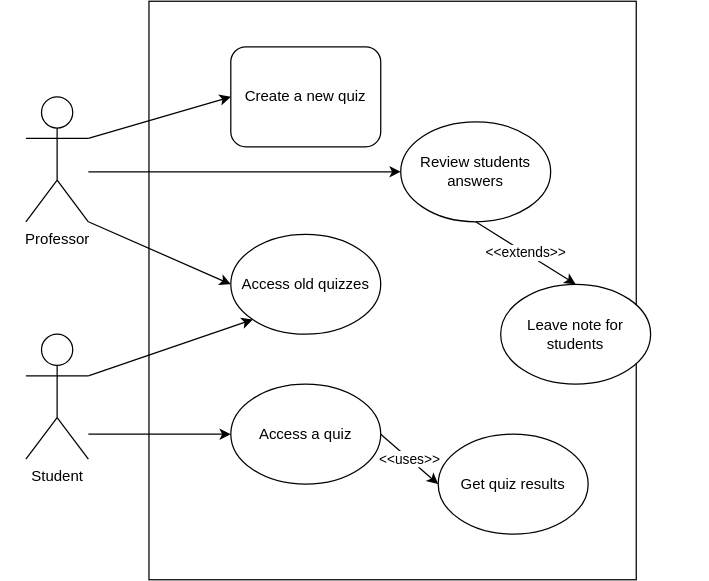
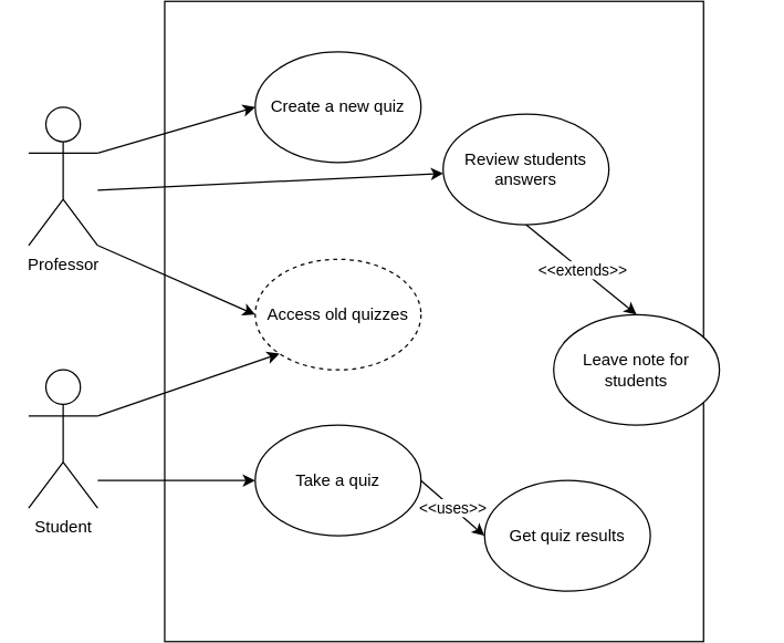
  <mxCell id="0" />
  <mxCell id="1" parent="0" />
  <mxCell id="2" value="" style="rounded=0;whiteSpace=wrap;html=1;rotation=90;" vertex="1" parent="1"><mxGeometry x="82" y="20" width="463" height="390" as="geometry" /></mxCell>
  <mxCell id="3" value="Professor" style="shape=umlActor;verticalLabelPosition=bottom;verticalAlign=top;html=1;outlineConnect=0;" vertex="1" parent="1"><mxGeometry x="20" y="60" width="50" height="100" as="geometry" /></mxCell>
- <mxCell id="4" value="Create a new quiz" style="whiteSpace=wrap;html=1;rounded=1;" vertex="1" parent="1"><mxGeometry x="184" y="20" width="120" height="80" as="geometry" /></mxCell>
- <mxCell id="5" value="Access old quizzes" style="ellipse;whiteSpace=wrap;html=1;" vertex="1" parent="1"><mxGeometry x="184" y="170" width="120" height="80" as="geometry" /></mxCell>
- <mxCell id="6" value="Access a quiz" style="ellipse;whiteSpace=wrap;html=1;" vertex="1" parent="1"><mxGeometry x="184" y="290" width="120" height="80" as="geometry" /></mxCell>
+ <mxCell id="4" value="Create a new quiz" style="ellipse;whiteSpace=wrap;html=1;" vertex="1" parent="1"><mxGeometry x="184" y="20" width="120" height="80" as="geometry" /></mxCell>
+ <mxCell id="5" value="Access old quizzes" style="ellipse;whiteSpace=wrap;html=1;dashed=1;" vertex="1" parent="1"><mxGeometry x="184" y="170" width="120" height="80" as="geometry" /></mxCell>
+ <mxCell id="6" value="Take a quiz" style="ellipse;whiteSpace=wrap;html=1;" vertex="1" parent="1"><mxGeometry x="184" y="290" width="120" height="80" as="geometry" /></mxCell>
  <mxCell id="7" value="Get quiz results" style="ellipse;whiteSpace=wrap;html=1;" vertex="1" parent="1"><mxGeometry x="350" y="330" width="120" height="80" as="geometry" /></mxCell>
  <mxCell id="8" value="Student" style="shape=umlActor;verticalLabelPosition=bottom;verticalAlign=top;html=1;outlineConnect=0;" vertex="1" parent="1"><mxGeometry x="20" y="250" width="50" height="100" as="geometry" /></mxCell>
- <mxCell id="9" value="Review students answers" style="ellipse;whiteSpace=wrap;html=1;" vertex="1" parent="1"><mxGeometry x="320" y="80" width="120" height="80" as="geometry" /></mxCell>
+ <mxCell id="9" value="Review students answers" style="ellipse;whiteSpace=wrap;html=1;" vertex="1" parent="1"><mxGeometry x="320" y="65" width="120" height="80" as="geometry" /></mxCell>
  <mxCell id="10" value="" style="endArrow=classic;html=1;rounded=0;" edge="1" parent="1" target="9"><mxGeometry width="50" height="50" relative="1" as="geometry"><mxPoint x="70" y="120" as="sourcePoint" /><mxPoint x="270" y="190" as="targetPoint" /></mxGeometry></mxCell>
  <mxCell id="11" value="" style="endArrow=classic;html=1;rounded=0;exitX=1;exitY=0.333;exitDx=0;exitDy=0;exitPerimeter=0;entryX=0;entryY=0.5;entryDx=0;entryDy=0;" edge="1" parent="1" source="3" target="4"><mxGeometry width="50" height="50" relative="1" as="geometry"><mxPoint x="220" y="240" as="sourcePoint" /><mxPoint x="270" y="190" as="targetPoint" /></mxGeometry></mxCell>
  <mxCell id="12" value="" style="endArrow=classic;html=1;rounded=0;exitX=1;exitY=1;exitDx=0;exitDy=0;exitPerimeter=0;entryX=0;entryY=0.5;entryDx=0;entryDy=0;" edge="1" parent="1" source="3" target="5"><mxGeometry width="50" height="50" relative="1" as="geometry"><mxPoint x="220" y="240" as="sourcePoint" /><mxPoint x="270" y="190" as="targetPoint" /></mxGeometry></mxCell>
  <mxCell id="13" value="" style="endArrow=classic;html=1;rounded=0;exitX=1;exitY=0.333;exitDx=0;exitDy=0;exitPerimeter=0;entryX=0;entryY=1;entryDx=0;entryDy=0;" edge="1" parent="1" source="8" target="5"><mxGeometry width="50" height="50" relative="1" as="geometry"><mxPoint x="220" y="240" as="sourcePoint" /><mxPoint x="270" y="190" as="targetPoint" /></mxGeometry></mxCell>
  <mxCell id="14" value="" style="endArrow=classic;html=1;rounded=0;entryX=0;entryY=0.5;entryDx=0;entryDy=0;" edge="1" parent="1" target="6"><mxGeometry width="50" height="50" relative="1" as="geometry"><mxPoint x="70" y="330" as="sourcePoint" /><mxPoint x="270" y="190" as="targetPoint" /></mxGeometry></mxCell>
  <mxCell id="15" value="Leave note for students" style="ellipse;whiteSpace=wrap;html=1;" vertex="1" parent="1"><mxGeometry x="400" y="210" width="120" height="80" as="geometry" /></mxCell>
  <mxCell id="16" value="" style="endArrow=classic;html=1;rounded=0;exitX=0.5;exitY=1;exitDx=0;exitDy=0;entryX=0.5;entryY=0;entryDx=0;entryDy=0;" edge="1" parent="1" source="9" target="15"><mxGeometry relative="1" as="geometry"><mxPoint x="190" y="210" as="sourcePoint" /><mxPoint x="290" y="210" as="targetPoint" /></mxGeometry></mxCell>
  <mxCell id="17" value="&amp;lt;&amp;lt;extends&amp;gt;&amp;gt;" style="edgeLabel;resizable=0;html=1;align=center;verticalAlign=middle;" connectable="0" vertex="1" parent="16"><mxGeometry relative="1" as="geometry" /></mxCell>
  <mxCell id="18" value="" style="endArrow=classic;html=1;rounded=0;exitX=1;exitY=0.5;exitDx=0;exitDy=0;entryX=0;entryY=0.5;entryDx=0;entryDy=0;" edge="1" parent="1" source="6" target="7"><mxGeometry relative="1" as="geometry"><mxPoint x="190" y="210" as="sourcePoint" /><mxPoint x="290" y="210" as="targetPoint" /></mxGeometry></mxCell>
  <mxCell id="19" value="&amp;lt;&amp;lt;uses&amp;gt;&amp;gt;" style="edgeLabel;resizable=0;html=1;align=center;verticalAlign=middle;" connectable="0" vertex="1" parent="18"><mxGeometry relative="1" as="geometry" /></mxCell>
